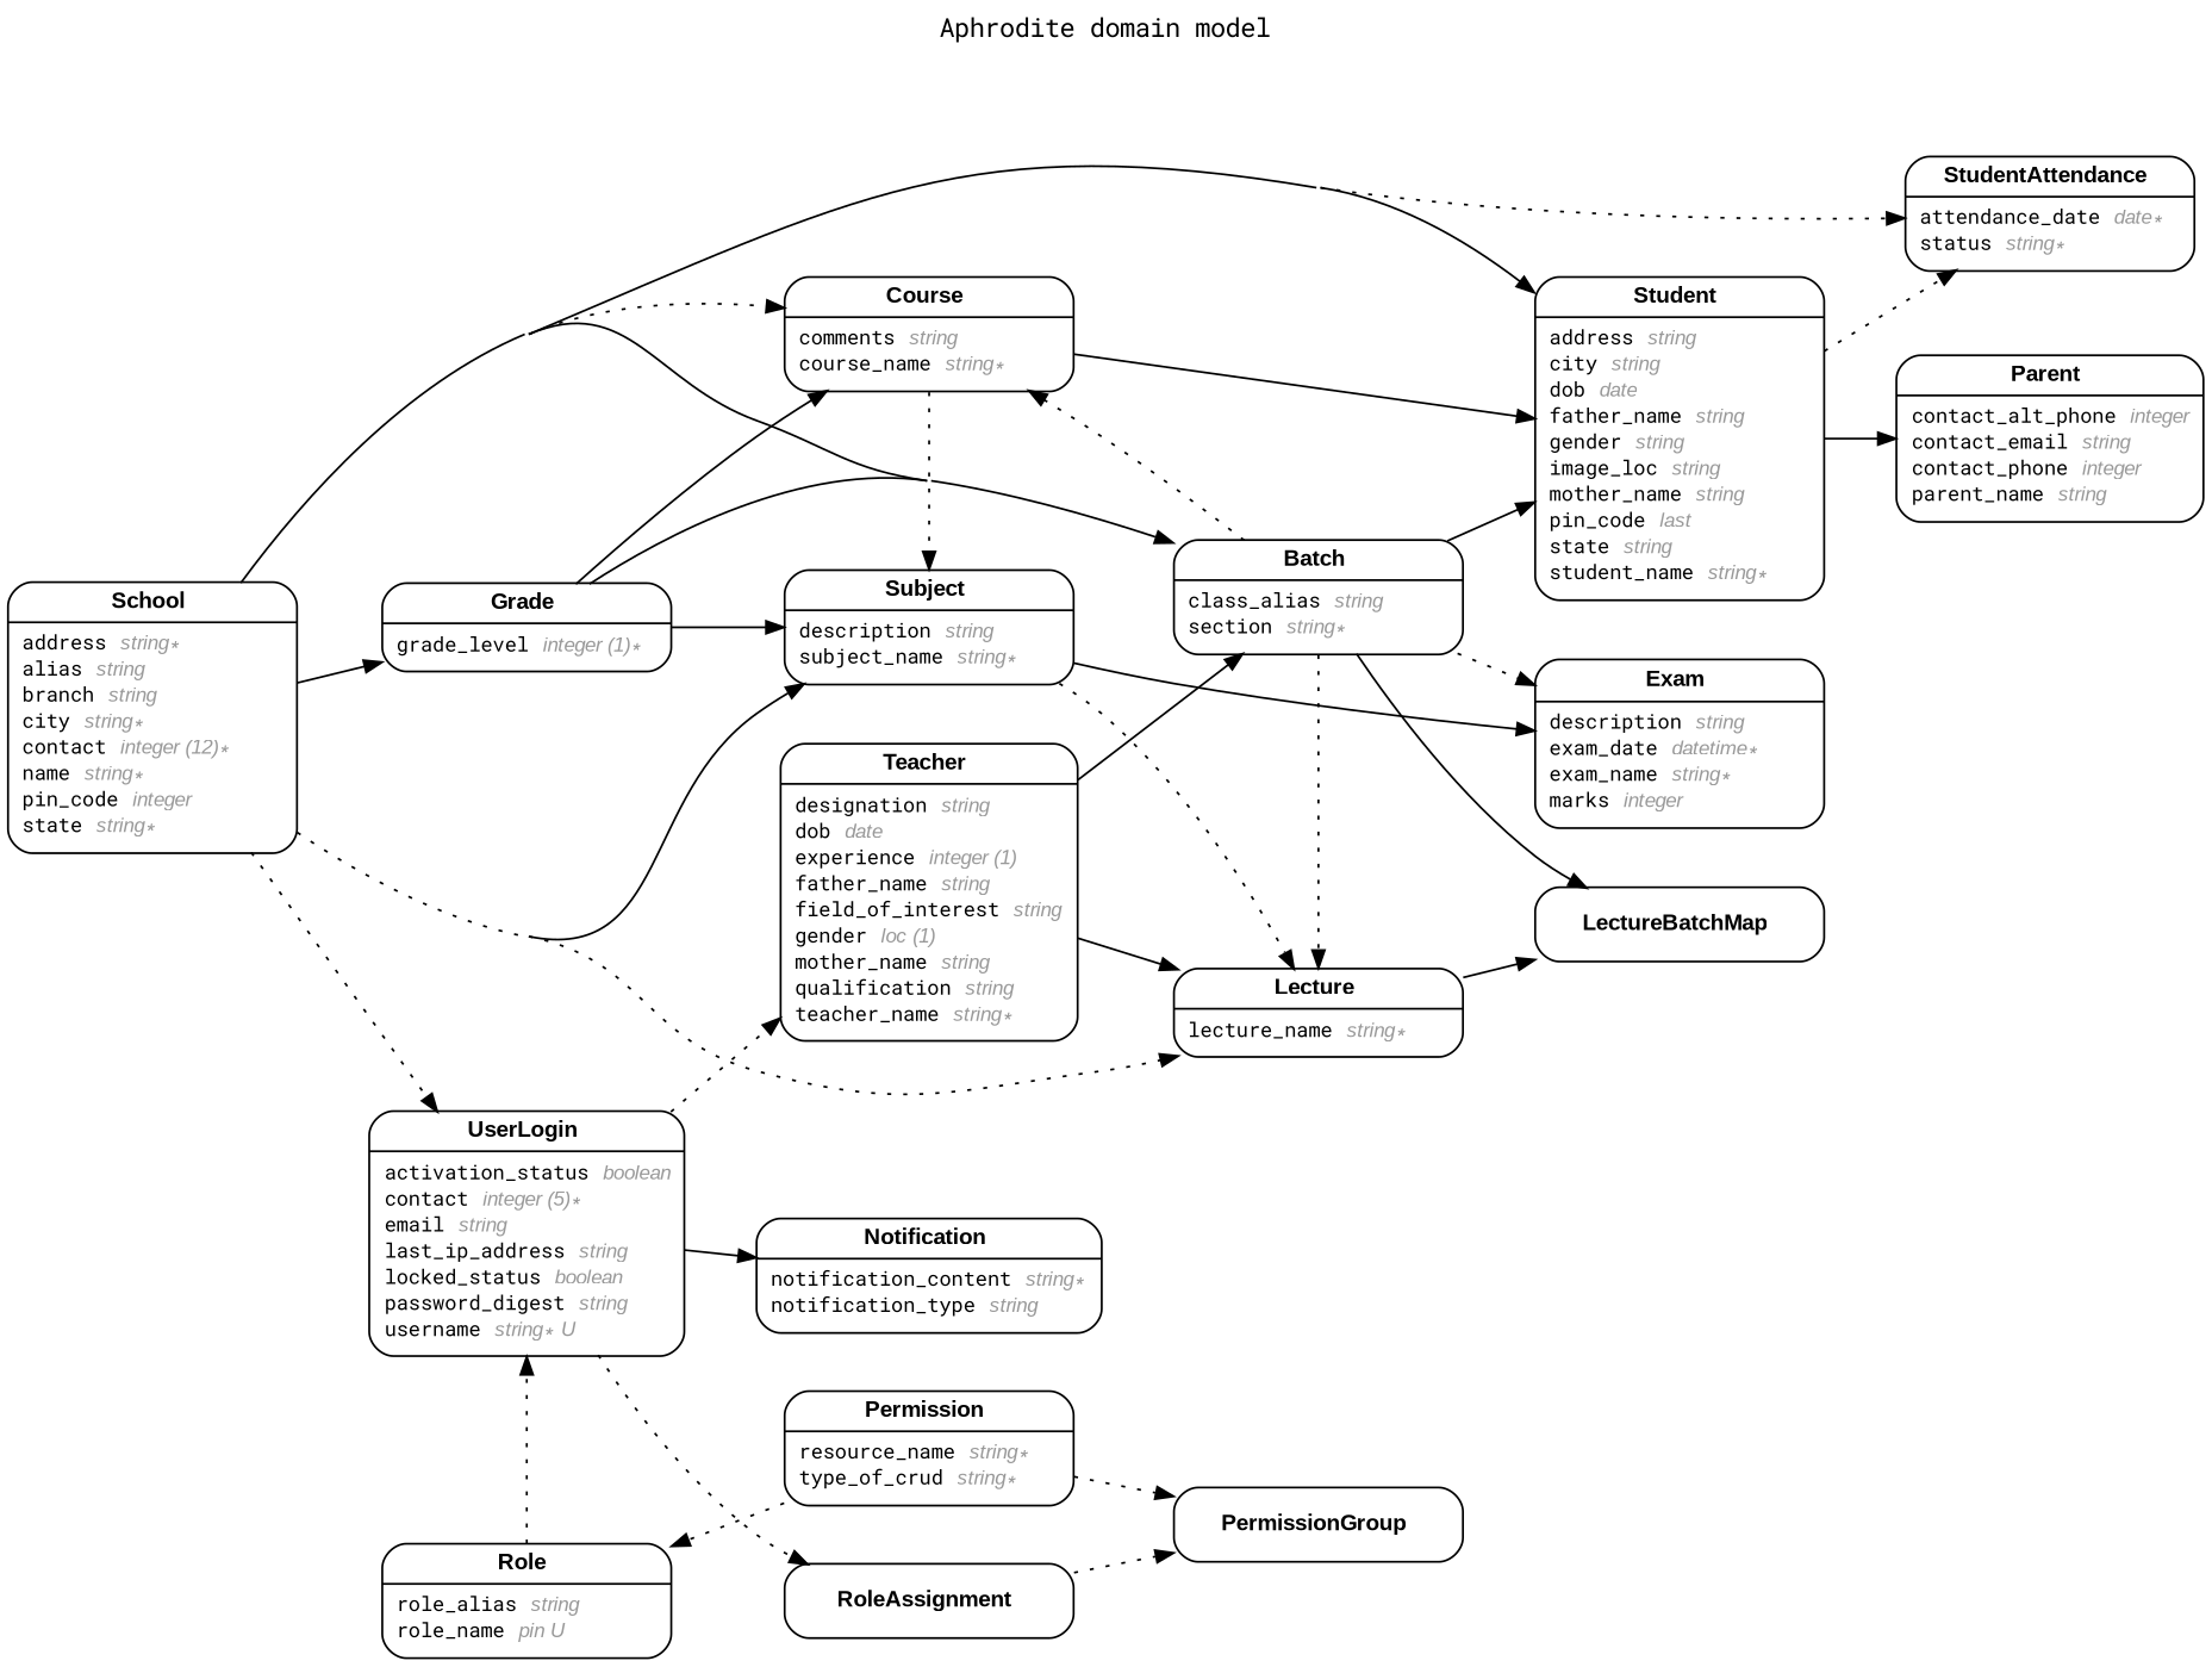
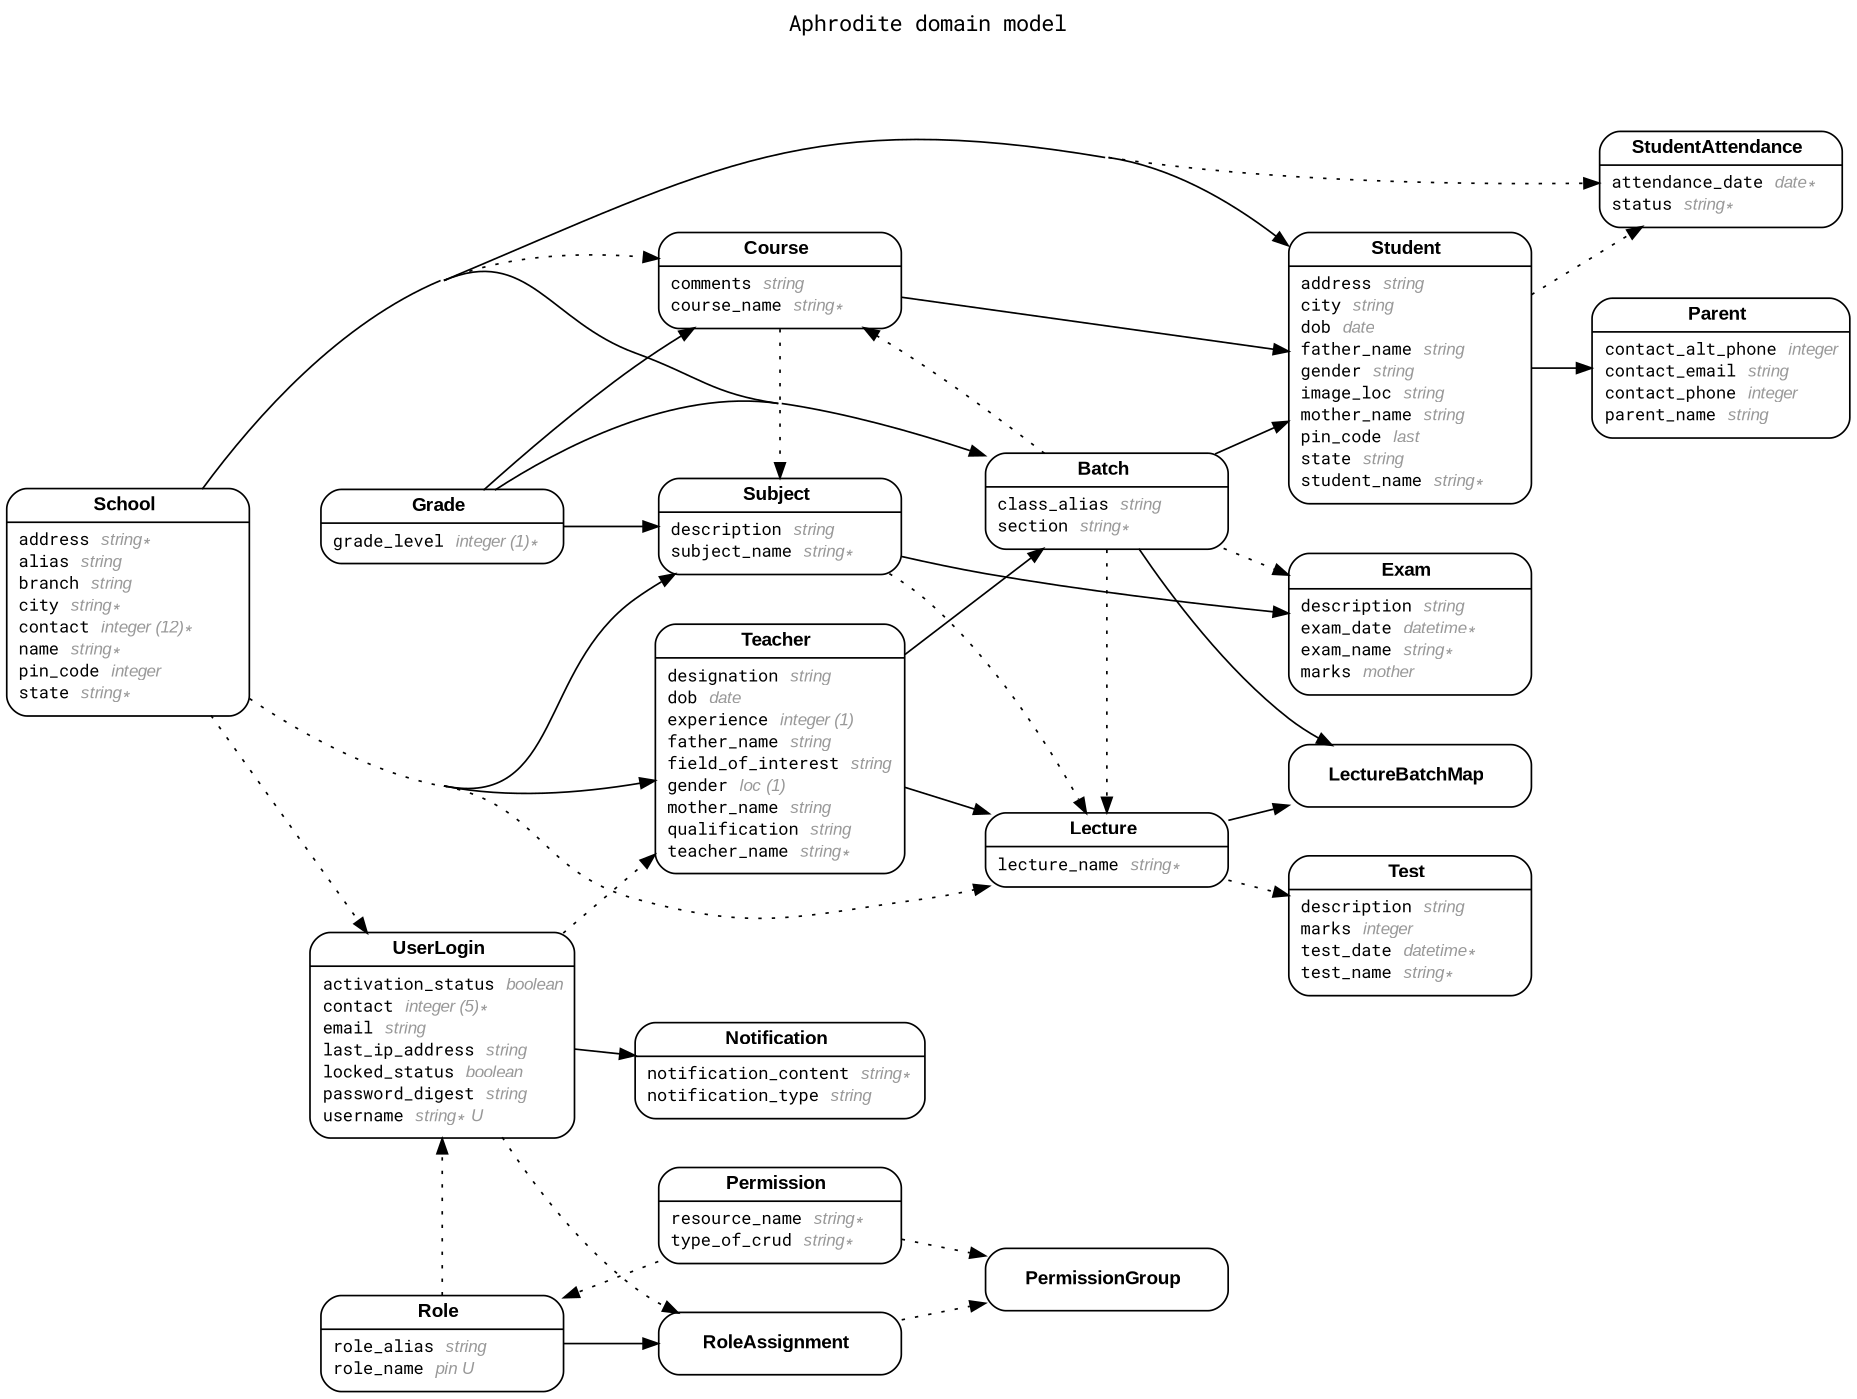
  digraph {
    concentrate=true
    fontname="Roboto Mono"
    fontsize=13
    label="Aphrodite domain model\n\n"
    labelloc=t
    nodesep=0.4
    rankdir=LR
    ranksep=0.5
    node [fontname="Roboto Mono" fontsize=10 margin="0.07,0.05" penwidth=1.0 shape=Mrecord]
    edge [arrowhead=normal arrowsize=0.9 arrowtail=none dir=both fontname="Roboto Mono" fontsize=7 labelangle=32 labeldistance=1.8 penwidth=1.0 style=dotted weight=2]
    n1 [label=<<table border="0" align="center" cellspacing="0.5" cellpadding="0" width="134">   <tr><td align="center" valign="bottom" width="130"><font face="Arial Bold" point-size="11">Batch</font></td></tr> </table> | <table border="0" align="left" cellspacing="2" cellpadding="0" width="134">   <tr><td align="left" width="130" port="class_alias">class_alias <font face="Arial Italic" color="grey60">string</font></td></tr>   <tr><td align="left" width="130" port="section">section <font face="Arial Italic" color="grey60">string ∗</font></td></tr> </table> >]
    n2 [label=<<table border="0" align="center" cellspacing="0.5" cellpadding="0" width="134">   <tr><td align="center" valign="bottom" width="130"><font face="Arial Bold" point-size="11">Course</font></td></tr> </table> | <table border="0" align="left" cellspacing="2" cellpadding="0" width="134">   <tr><td align="left" width="130" port="comments">comments <font face="Arial Italic" color="grey60">string</font></td></tr>   <tr><td align="left" width="130" port="course_name">course_name <font face="Arial Italic" color="grey60">string ∗</font></td></tr> </table> >]
-   n3 [label=<<table border="0" align="center" cellspacing="0.5" cellpadding="0" width="134">   <tr><td align="center" valign="bottom" width="130"><font face="Arial Bold" point-size="11">Exam</font></td></tr> </table> | <table border="0" align="left" cellspacing="2" cellpadding="0" width="134">   <tr><td align="left" width="130" port="description">description <font face="Arial Italic" color="grey60">string</font></td></tr>   <tr><td align="left" width="130" port="exam_date">exam_date <font face="Arial Italic" color="grey60">datetime ∗</font></td></tr>   <tr><td align="left" width="130" port="exam_name">exam_name <font face="Arial Italic" color="grey60">string ∗</font></td></tr>   <tr><td align="left" width="130" port="marks">marks <font face="Arial Italic" color="grey60">integer</font></td></tr> </table> >]
+   n3 [label=<<table border="0" align="center" cellspacing="0.5" cellpadding="0" width="134">   <tr><td align="center" valign="bottom" width="130"><font face="Arial Bold" point-size="11">Exam</font></td></tr> </table> | <table border="0" align="left" cellspacing="2" cellpadding="0" width="134">   <tr><td align="left" width="130" port="description">description <font face="Arial Italic" color="grey60">string</font></td></tr>   <tr><td align="left" width="130" port="exam_date">exam_date <font face="Arial Italic" color="grey60">datetime ∗</font></td></tr>   <tr><td align="left" width="130" port="exam_name">exam_name <font face="Arial Italic" color="grey60">string ∗</font></td></tr>   <tr><td align="left" width="130" port="marks">marks <font face="Arial Italic" color="grey60">mother</font></td></tr> </table> >]
    n4 [label=<<table border="0" align="center" cellspacing="0.5" cellpadding="0" width="134">   <tr><td align="center" valign="bottom" width="130"><font face="Arial Bold" point-size="11">Lecture</font></td></tr> </table> | <table border="0" align="left" cellspacing="2" cellpadding="0" width="134">   <tr><td align="left" width="130" port="lecture_name">lecture_name <font face="Arial Italic" color="grey60">string ∗</font></td></tr> </table> >]
    n5 [label=<<table border="0" align="center" cellspacing="0.5" cellpadding="0" width="134">   <tr><td align="center" valign="bottom" width="130"><font face="Arial Bold" point-size="11">LectureBatchMap</font></td></tr> </table> >]
    n6 [label=<<table border="0" align="center" cellspacing="0.5" cellpadding="0" width="134">   <tr><td align="center" valign="bottom" width="130"><font face="Arial Bold" point-size="11">Student</font></td></tr> </table> | <table border="0" align="left" cellspacing="2" cellpadding="0" width="134">   <tr><td align="left" width="130" port="address">address <font face="Arial Italic" color="grey60">string</font></td></tr>   <tr><td align="left" width="130" port="city">city <font face="Arial Italic" color="grey60">string</font></td></tr>   <tr><td align="left" width="130" port="dob">dob <font face="Arial Italic" color="grey60">date</font></td></tr>   <tr><td align="left" width="130" port="father_name">father_name <font face="Arial Italic" color="grey60">string</font></td></tr>   <tr><td align="left" width="130" port="gender">gender <font face="Arial Italic" color="grey60">string</font></td></tr>   <tr><td align="left" width="130" port="image_loc">image_loc <font face="Arial Italic" color="grey60">string</font></td></tr>   <tr><td align="left" width="130" port="mother_name">mother_name <font face="Arial Italic" color="grey60">string</font></td></tr>   <tr><td align="left" width="130" port="pin_code">pin_code <font face="Arial Italic" color="grey60">last</font></td></tr>   <tr><td align="left" width="130" port="state">state <font face="Arial Italic" color="grey60">string</font></td></tr>   <tr><td align="left" width="130" port="student_name">student_name <font face="Arial Italic" color="grey60">string ∗</font></td></tr> </table> >]
    n7 [label=<<table border="0" align="center" cellspacing="0.5" cellpadding="0" width="134">   <tr><td align="center" valign="bottom" width="130"><font face="Arial Bold" point-size="11">Subject</font></td></tr> </table> | <table border="0" align="left" cellspacing="2" cellpadding="0" width="134">   <tr><td align="left" width="130" port="description">description <font face="Arial Italic" color="grey60">string</font></td></tr>   <tr><td align="left" width="130" port="subject_name">subject_name <font face="Arial Italic" color="grey60">string ∗</font></td></tr> </table> >]
+   n8 [label=<<table border="0" align="center" cellspacing="0.5" cellpadding="0" width="134">   <tr><td align="center" valign="bottom" width="130"><font face="Arial Bold" point-size="11">Test</font></td></tr> </table> | <table border="0" align="left" cellspacing="2" cellpadding="0" width="134">   <tr><td align="left" width="130" port="description">description <font face="Arial Italic" color="grey60">string</font></td></tr>   <tr><td align="left" width="130" port="marks">marks <font face="Arial Italic" color="grey60">integer</font></td></tr>   <tr><td align="left" width="130" port="test_date">test_date <font face="Arial Italic" color="grey60">datetime ∗</font></td></tr>   <tr><td align="left" width="130" port="test_name">test_name <font face="Arial Italic" color="grey60">string ∗</font></td></tr> </table> >]
    n9 [label=<<table border="0" align="center" cellspacing="0.5" cellpadding="0" width="134">   <tr><td align="center" valign="bottom" width="130"><font face="Arial Bold" point-size="11">Parent</font></td></tr> </table> | <table border="0" align="left" cellspacing="2" cellpadding="0" width="134">   <tr><td align="left" width="130" port="contact_alt_phone">contact_alt_phone <font face="Arial Italic" color="grey60">integer</font></td></tr>   <tr><td align="left" width="130" port="contact_email">contact_email <font face="Arial Italic" color="grey60">string</font></td></tr>   <tr><td align="left" width="130" port="contact_phone">contact_phone <font face="Arial Italic" color="grey60">integer</font></td></tr>   <tr><td align="left" width="130" port="parent_name">parent_name <font face="Arial Italic" color="grey60">string</font></td></tr> </table> >]
    n10 [label=<<table border="0" align="center" cellspacing="0.5" cellpadding="0" width="134">   <tr><td align="center" valign="bottom" width="130"><font face="Arial Bold" point-size="11">StudentAttendance</font></td></tr> </table> | <table border="0" align="left" cellspacing="2" cellpadding="0" width="134">   <tr><td align="left" width="130" port="attendance_date">attendance_date <font face="Arial Italic" color="grey60">date ∗</font></td></tr>   <tr><td align="left" width="130" port="status">status <font face="Arial Italic" color="grey60">string ∗</font></td></tr> </table> >]
    n11 [label=<<table border="0" align="center" cellspacing="0.5" cellpadding="0" width="134">   <tr><td align="center" valign="bottom" width="130"><font face="Arial Bold" point-size="11">Grade</font></td></tr> </table> | <table border="0" align="left" cellspacing="2" cellpadding="0" width="134">   <tr><td align="left" width="130" port="grade_level">grade_level <font face="Arial Italic" color="grey60">integer (1) ∗</font></td></tr> </table> >]
    n12 [label=<<table border="0" align="center" cellspacing="0.5" cellpadding="0" width="134">   <tr><td align="center" valign="bottom" width="130"><font face="Arial Bold" point-size="11">Notification</font></td></tr> </table> | <table border="0" align="left" cellspacing="2" cellpadding="0" width="134">   <tr><td align="left" width="130" port="notification_content">notification_content <font face="Arial Italic" color="grey60">string ∗</font></td></tr>   <tr><td align="left" width="130" port="notification_type">notification_type <font face="Arial Italic" color="grey60">string</font></td></tr> </table> >]
    n13 [label=<<table border="0" align="center" cellspacing="0.5" cellpadding="0" width="134">   <tr><td align="center" valign="bottom" width="130"><font face="Arial Bold" point-size="11">Permission</font></td></tr> </table> | <table border="0" align="left" cellspacing="2" cellpadding="0" width="134">   <tr><td align="left" width="130" port="resource_name">resource_name <font face="Arial Italic" color="grey60">string ∗</font></td></tr>   <tr><td align="left" width="130" port="type_of_crud">type_of_crud <font face="Arial Italic" color="grey60">string ∗</font></td></tr> </table> >]
    n14 [label=<<table border="0" align="center" cellspacing="0.5" cellpadding="0" width="134">   <tr><td align="center" valign="bottom" width="130"><font face="Arial Bold" point-size="11">PermissionGroup</font></td></tr> </table> >]
    n15 [label=<<table border="0" align="center" cellspacing="0.5" cellpadding="0" width="134">   <tr><td align="center" valign="bottom" width="130"><font face="Arial Bold" point-size="11">Role</font></td></tr> </table> | <table border="0" align="left" cellspacing="2" cellpadding="0" width="134">   <tr><td align="left" width="130" port="role_alias">role_alias <font face="Arial Italic" color="grey60">string</font></td></tr>   <tr><td align="left" width="130" port="role_name">role_name <font face="Arial Italic" color="grey60">pin U</font></td></tr> </table> >]
    n16 [label=<<table border="0" align="center" cellspacing="0.5" cellpadding="0" width="134">   <tr><td align="center" valign="bottom" width="130"><font face="Arial Bold" point-size="11">RoleAssignment</font></td></tr> </table> >]
    n17 [label=<<table border="0" align="center" cellspacing="0.5" cellpadding="0" width="134">   <tr><td align="center" valign="bottom" width="130"><font face="Arial Bold" point-size="11">UserLogin</font></td></tr> </table> | <table border="0" align="left" cellspacing="2" cellpadding="0" width="134">   <tr><td align="left" width="130" port="activation_status">activation_status <font face="Arial Italic" color="grey60">boolean</font></td></tr>   <tr><td align="left" width="130" port="contact">contact <font face="Arial Italic" color="grey60">integer (5) ∗</font></td></tr>   <tr><td align="left" width="130" port="email">email <font face="Arial Italic" color="grey60">string</font></td></tr>   <tr><td align="left" width="130" port="last_ip_address">last_ip_address <font face="Arial Italic" color="grey60">string</font></td></tr>   <tr><td align="left" width="130" port="locked_status">locked_status <font face="Arial Italic" color="grey60">boolean</font></td></tr>   <tr><td align="left" width="130" port="password_digest">password_digest <font face="Arial Italic" color="grey60">string</font></td></tr>   <tr><td align="left" width="130" port="username">username <font face="Arial Italic" color="grey60">string ∗ U</font></td></tr> </table> >]
    n18 [label=<<table border="0" align="center" cellspacing="0.5" cellpadding="0" width="134">   <tr><td align="center" valign="bottom" width="130"><font face="Arial Bold" point-size="11">Teacher</font></td></tr> </table> | <table border="0" align="left" cellspacing="2" cellpadding="0" width="134">   <tr><td align="left" width="130" port="designation">designation <font face="Arial Italic" color="grey60">string</font></td></tr>   <tr><td align="left" width="130" port="dob">dob <font face="Arial Italic" color="grey60">date</font></td></tr>   <tr><td align="left" width="130" port="experience">experience <font face="Arial Italic" color="grey60">integer (1)</font></td></tr>   <tr><td align="left" width="130" port="father_name">father_name <font face="Arial Italic" color="grey60">string</font></td></tr>   <tr><td align="left" width="130" port="field_of_interest">field_of_interest <font face="Arial Italic" color="grey60">string</font></td></tr>   <tr><td align="left" width="130" port="gender">gender <font face="Arial Italic" color="grey60">loc (1)</font></td></tr>   <tr><td align="left" width="130" port="mother_name">mother_name <font face="Arial Italic" color="grey60">string</font></td></tr>   <tr><td align="left" width="130" port="qualification">qualification <font face="Arial Italic" color="grey60">string</font></td></tr>   <tr><td align="left" width="130" port="teacher_name">teacher_name <font face="Arial Italic" color="grey60">string ∗</font></td></tr> </table> >]
    n19 [label=<<table border="0" align="center" cellspacing="0.5" cellpadding="0" width="134">   <tr><td align="center" valign="bottom" width="130"><font face="Arial Bold" point-size="11">School</font></td></tr> </table> | <table border="0" align="left" cellspacing="2" cellpadding="0" width="134">   <tr><td align="left" width="130" port="address">address <font face="Arial Italic" color="grey60">string ∗</font></td></tr>   <tr><td align="left" width="130" port="alias">alias <font face="Arial Italic" color="grey60">string</font></td></tr>   <tr><td align="left" width="130" port="branch">branch <font face="Arial Italic" color="grey60">string</font></td></tr>   <tr><td align="left" width="130" port="city">city <font face="Arial Italic" color="grey60">string ∗</font></td></tr>   <tr><td align="left" width="130" port="contact">contact <font face="Arial Italic" color="grey60">integer (12) ∗</font></td></tr>   <tr><td align="left" width="130" port="name">name <font face="Arial Italic" color="grey60">string ∗</font></td></tr>   <tr><td align="left" width="130" port="pin_code">pin_code <font face="Arial Italic" color="grey60">integer</font></td></tr>   <tr><td align="left" width="130" port="state">state <font face="Arial Italic" color="grey60">string ∗</font></td></tr> </table> >]
    n1 -> n2 [constraint=false]
    n1 -> n3 [weight=1]
    n1 -> n4 [constraint=false]
    n1 -> n5 [style=bold]
    n1 -> n6 [style=bold]
    n2 -> n6 [style=bold weight=1]
    n2 -> n7 [constraint=false weight=1]
    n4 -> n5 [style=bold]
+   n4 -> n8
    n6 -> n9 [style=bold weight=1]
    n6 -> n10 [weight=1]
    n7 -> n2 [constraint=false weight=1]
    n7 -> n3 [style=bold]
    n7 -> n4 [weight=1]
    n11 -> n1 [style=bold]
    n11 -> n2 [style=bold weight=1]
    n11 -> n7 [style=bold]
    n13 -> n14
    n13 -> n15 [constraint=false]
+   n15 -> n16 [style=bold]
    n15 -> n17 [constraint=false]
    n16 -> n14
    n17 -> n12 [style=bold]
    n17 -> n16
    n17 -> n18
    n18 -> n1 [style=bold]
    n18 -> n4 [style=bold weight=1]
    n19 -> n1 [style=bold]
    n19 -> n2
    n19 -> n4
    n19 -> n6 [style=bold]
    n19 -> n7 [style=bold weight=1]
    n19 -> n10 [weight=1]
    n19 -> n17
-   n19 -> n11 [style=bold]
+   n19 -> n18 [style=bold]
  }
